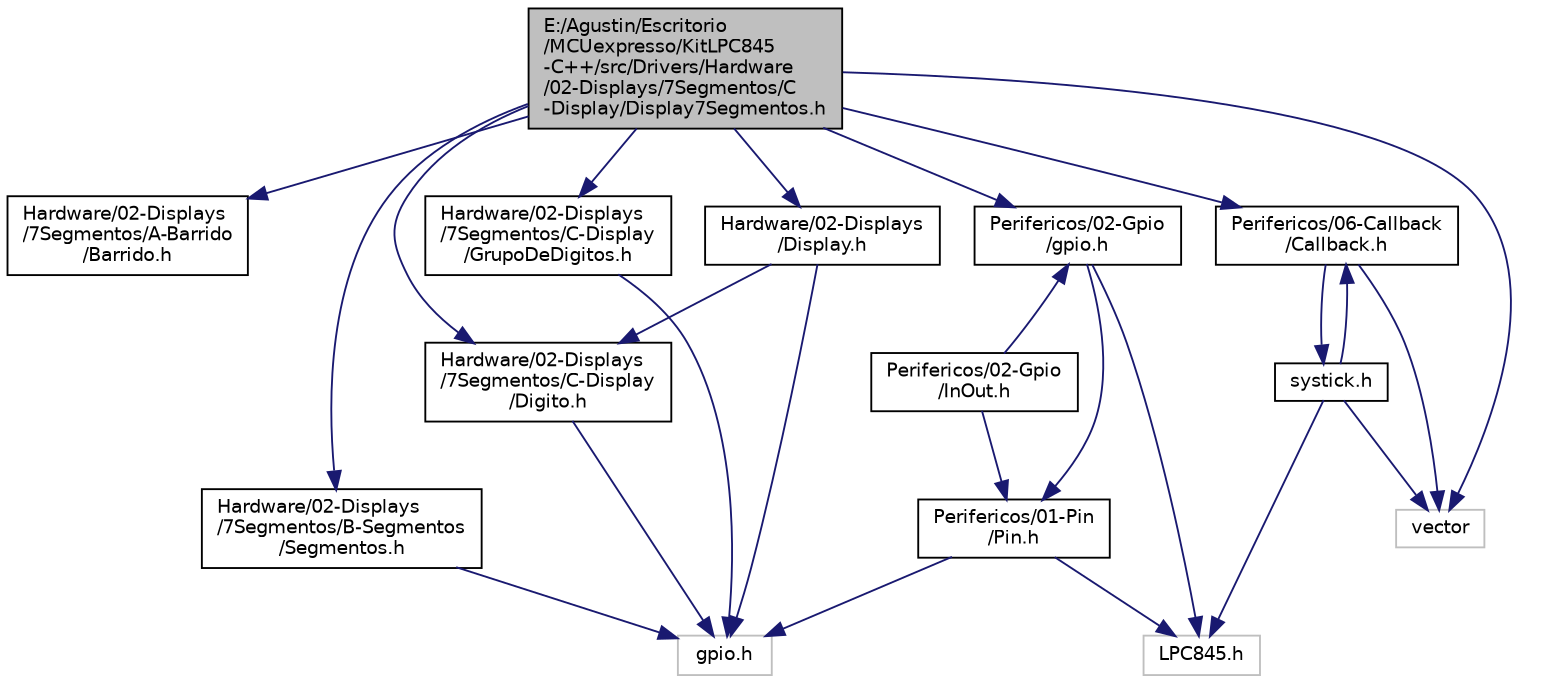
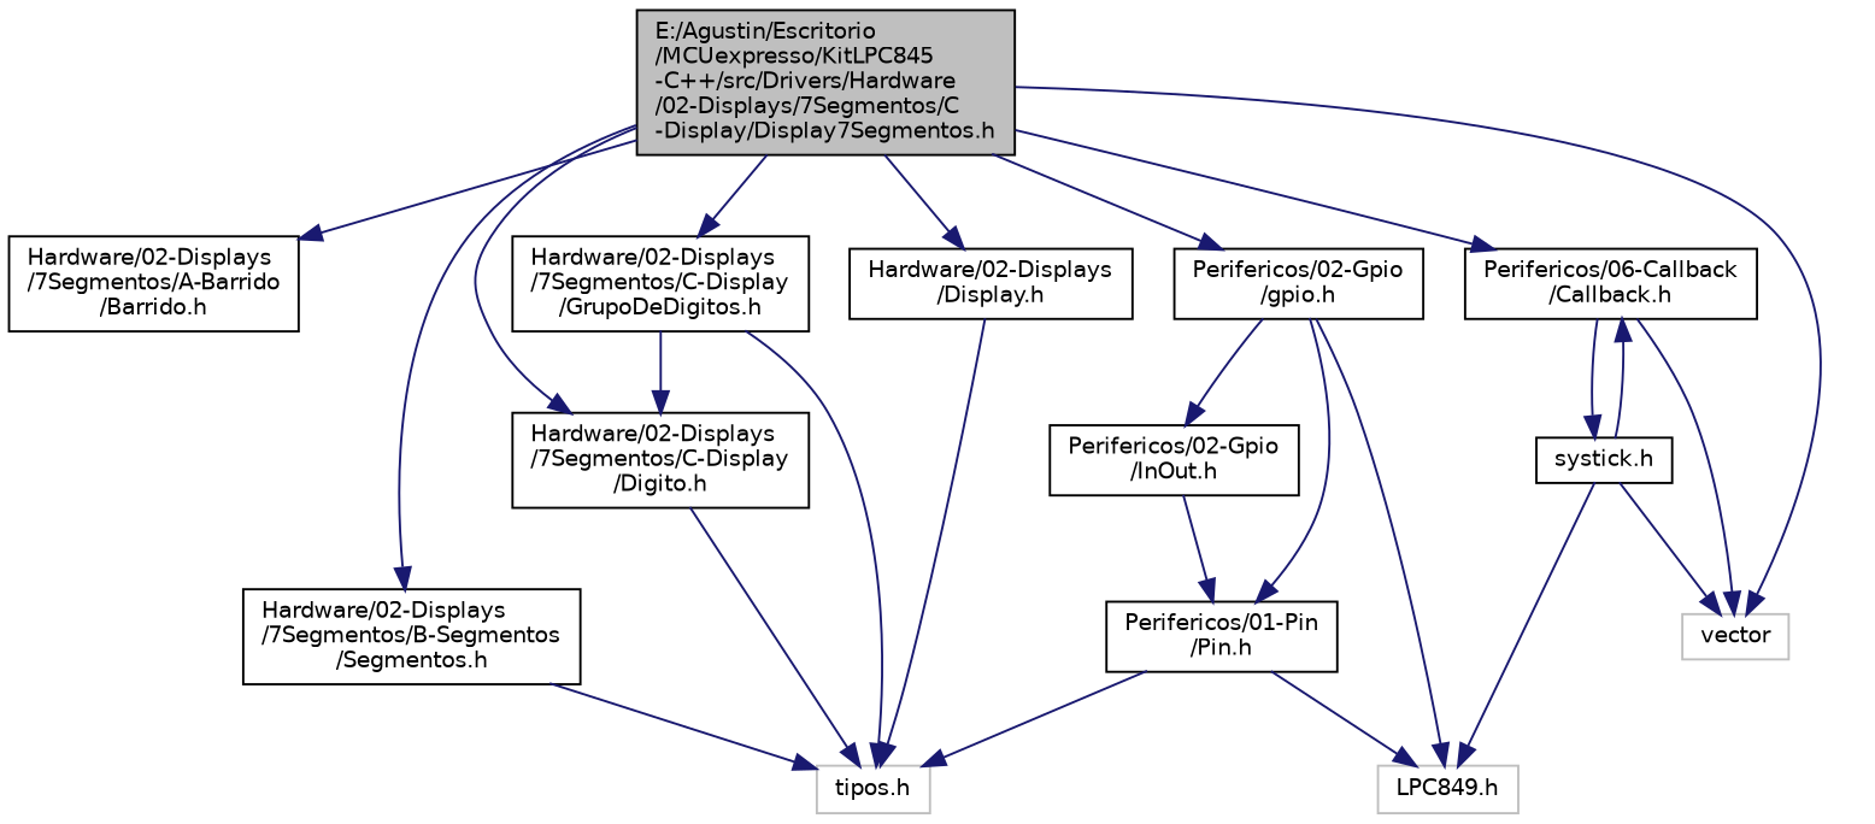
  digraph {
    node [color=black fillcolor=white fontname=Helvetica fontsize=10 shape=record style=filled]
    edge [color=midnightblue fontname=Helvetica fontsize=10 labelfontname=Helvetica labelfontsize=10 style=solid]
    n1 [fillcolor=grey75 fontcolor=black height=0.2 label="E:/Agustin/Escritorio\l/MCUexpresso/KitLPC845\l-C++/src/Drivers/Hardware\l/02-Displays/7Segmentos/C\l-Display/Display7Segmentos.h" width=0.4]
    n2 [height=0.2 label="Hardware/02-Displays\l/7Segmentos/A-Barrido\l/Barrido.h" width=0.4]
    n3 [height=0.2 label="Hardware/02-Displays\l/7Segmentos/B-Segmentos\l/Segmentos.h" width=0.4]
    n4 [height=0.2 label="Hardware/02-Displays\l/7Segmentos/C-Display\l/Digito.h" width=0.4]
    n5 [height=0.2 label="Hardware/02-Displays\l/7Segmentos/C-Display\l/GrupoDeDigitos.h" width=0.4]
    n6 [height=0.2 label="Hardware/02-Displays\l/Display.h" width=0.4]
    n7 [height=0.2 label="Perifericos/02-Gpio\l/gpio.h" width=0.4]
    n8 [height=0.2 label="Perifericos/06-Callback\l/Callback.h" width=0.4]
    n9 [color=grey75 height=0.2 label=vector width=0.4]
-   n10 [color=grey75 height=0.2 label="gpio.h" width=0.4]
-   n11 [color=grey75 height=0.2 label="LPC845.h" width=0.4]
+   n10 [color=grey75 height=0.2 label="tipos.h" width=0.4]
+   n11 [color=grey75 height=0.2 label="LPC849.h" width=0.4]
    n12 [height=0.2 label="Perifericos/01-Pin\l/Pin.h" width=0.4]
    n13 [height=0.2 label="Perifericos/02-Gpio\l/InOut.h" width=0.4]
    n14 [height=0.2 label="systick.h" width=0.4]
    n1 -> n2
    n1 -> n3
    n1 -> n4
    n1 -> n5
    n1 -> n6
    n1 -> n7
    n1 -> n8
    n1 -> n9
    n3 -> n10
    n4 -> n10
-   n6 -> n4
+   n5 -> n4
    n5 -> n10
    n6 -> n10
    n7 -> n11
    n7 -> n12
-   n13 -> n7
+   n7 -> n13
    n8 -> n9
    n8 -> n14
    n12 -> n10
    n12 -> n11
    n13 -> n12
    n14 -> n8
    n14 -> n9
    n14 -> n11
  }
